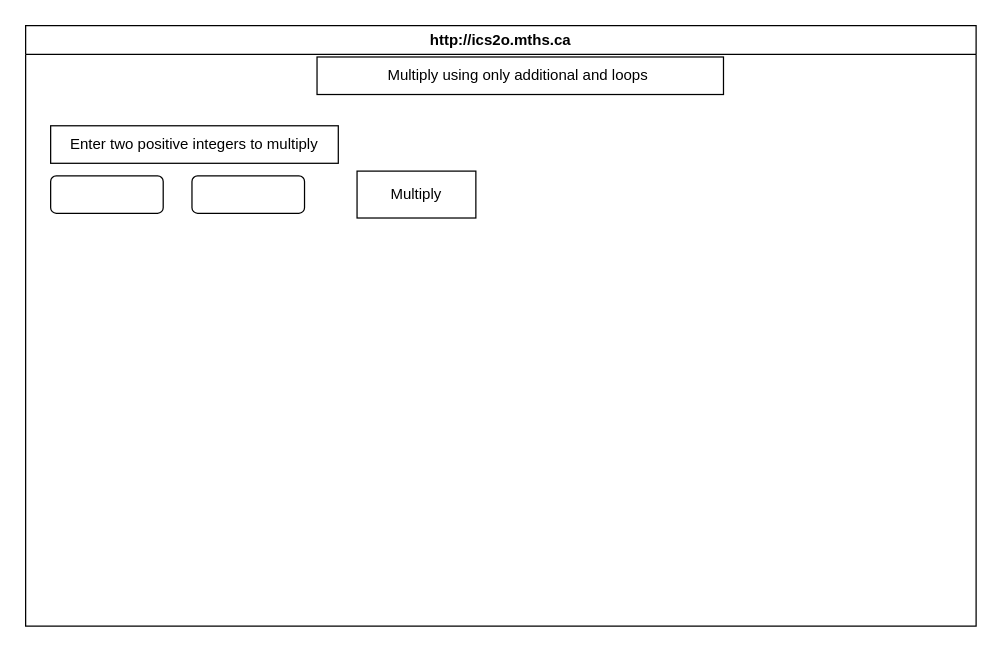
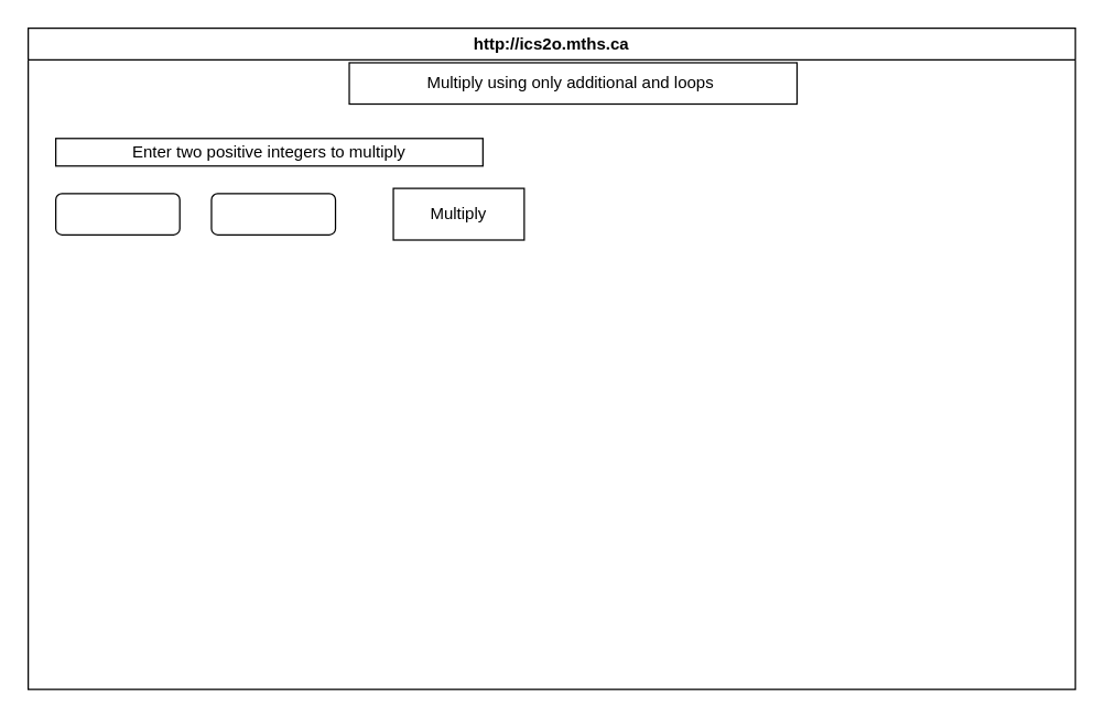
  <mxCell id="0" />
  <mxCell id="1" parent="0" />
  <mxCell id="2" value="http://ics2o.mths.ca" style="swimlane;whiteSpace=wrap;html=1;" parent="1" vertex="1"><mxGeometry x="20" y="20" width="760" height="480" as="geometry" /></mxCell>
  <mxCell id="3" value="Multiply using only additional and loops&amp;nbsp;" style="rounded=0;whiteSpace=wrap;html=1;" vertex="1" parent="2"><mxGeometry x="233" y="25" width="325" height="30" as="geometry" /></mxCell>
  <mxCell id="4" value="" style="rounded=1;whiteSpace=wrap;html=1;" vertex="1" parent="2"><mxGeometry x="20" y="120" width="90" height="30" as="geometry" /></mxCell>
  <mxCell id="5" value="" style="rounded=1;whiteSpace=wrap;html=1;" vertex="1" parent="2"><mxGeometry x="133" y="120" width="90" height="30" as="geometry" /></mxCell>
- <mxCell id="6" value="Enter two positive integers to multiply" style="rounded=0;whiteSpace=wrap;html=1;" vertex="1" parent="2"><mxGeometry x="20" y="80" width="230" height="30" as="geometry" /></mxCell>
+ <mxCell id="6" value="Enter two positive integers to multiply" style="rounded=0;whiteSpace=wrap;html=1;" vertex="1" parent="2"><mxGeometry x="20" y="80" width="310" height="20" as="geometry" /></mxCell>
  <mxCell id="7" value="Multiply" style="rounded=0;whiteSpace=wrap;html=1;" vertex="1" parent="2"><mxGeometry x="265" y="116.25" width="95" height="37.5" as="geometry" /></mxCell>
